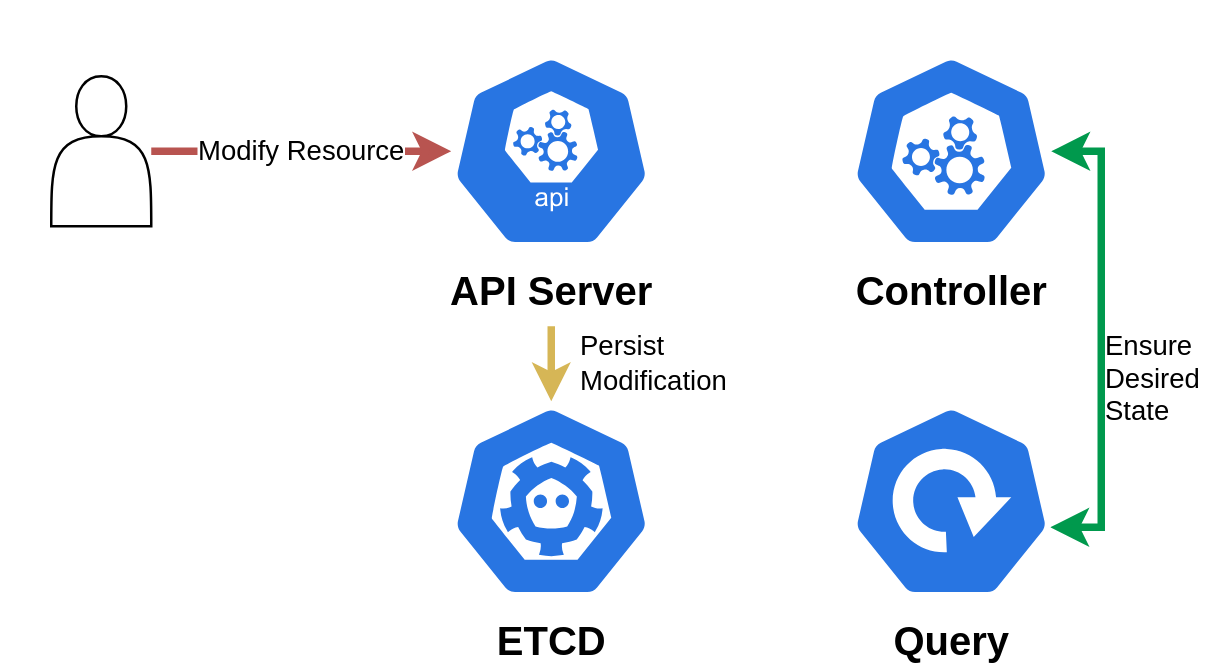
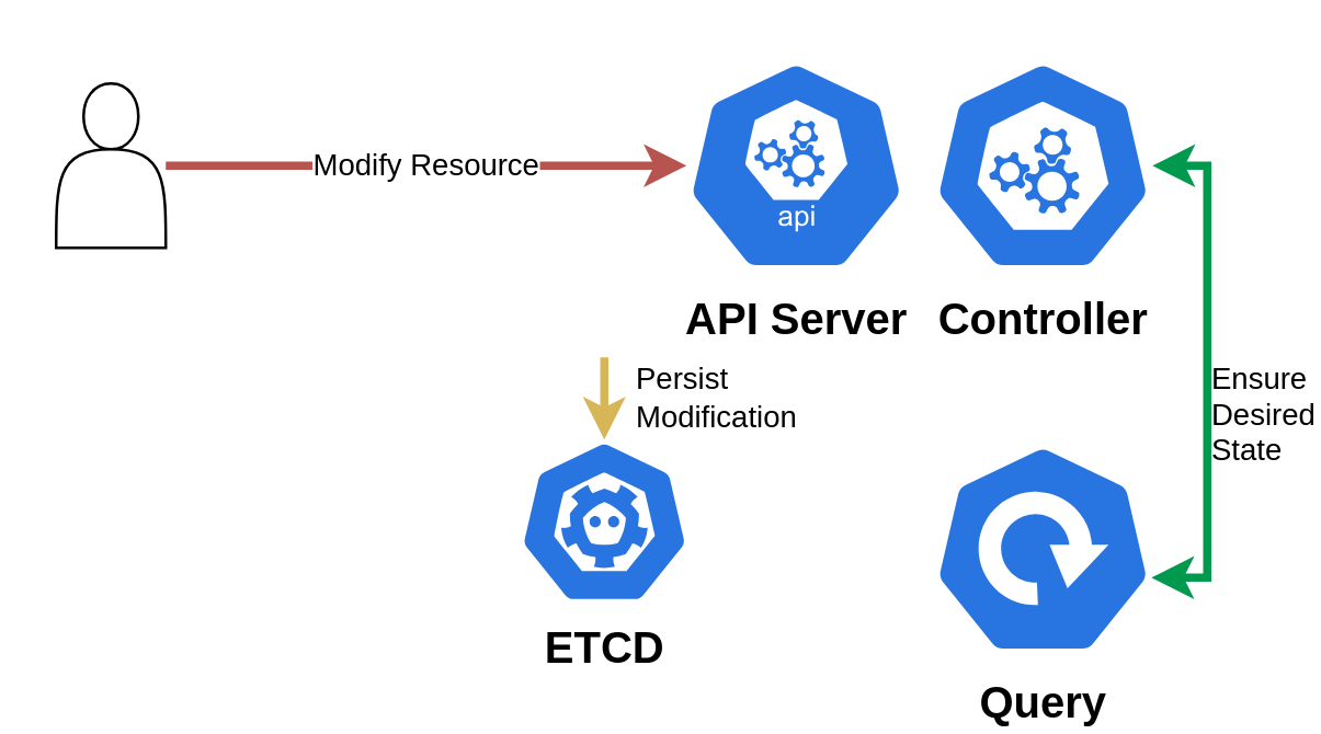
  <mxCell id="0" />
  <mxCell id="1" parent="0" />
  <mxCell id="2" value="Ensure&lt;br&gt;Desired&lt;br&gt;State" style="edgeStyle=orthogonalEdgeStyle;rounded=0;orthogonalLoop=1;jettySize=auto;html=1;entryX=1;entryY=0.5;entryDx=0;entryDy=0;entryPerimeter=0;exitX=0.995;exitY=0.63;exitDx=0;exitDy=0;exitPerimeter=0;strokeWidth=3;strokeColor=#00994D;startArrow=classic;startFill=1;labelPosition=right;verticalLabelPosition=bottom;align=left;verticalAlign=top;spacingBottom=0;spacingTop=-11;" edge="1" parent="1" source="9" target="6"><mxGeometry relative="1" as="geometry"><mxPoint x="419.6" y="210.4" as="sourcePoint" /></mxGeometry></mxCell>
- <mxCell id="3" value="API Server" style="sketch=0;html=1;dashed=0;whitespace=wrap;fillColor=#2875E2;strokeColor=#ffffff;points=[[0.005,0.63,0],[0.1,0.2,0],[0.9,0.2,0],[0.5,0,0],[0.995,0.63,0],[0.72,0.99,0],[0.5,1,0],[0.28,0.99,0]];verticalLabelPosition=bottom;align=center;verticalAlign=top;shape=mxgraph.kubernetes.icon;prIcon=api;fontStyle=1;fontSize=16;" vertex="1" parent="1"><mxGeometry x="180" y="20" width="80" height="80" as="geometry" /></mxCell>
+ <mxCell id="3" value="API Server" style="sketch=0;html=1;dashed=0;whitespace=wrap;fillColor=#2875E2;strokeColor=#ffffff;points=[[0.005,0.63,0],[0.1,0.2,0],[0.9,0.2,0],[0.5,0,0],[0.995,0.63,0],[0.72,0.99,0],[0.5,1,0],[0.28,0.99,0]];verticalLabelPosition=bottom;align=center;verticalAlign=top;shape=mxgraph.kubernetes.icon;prIcon=api;fontStyle=1;fontSize=16;" vertex="1" parent="1"><mxGeometry x="250" y="20" width="80" height="80" as="geometry" /></mxCell>
  <mxCell id="4" value="Persist&lt;br&gt;Modification" style="edgeStyle=orthogonalEdgeStyle;rounded=0;orthogonalLoop=1;jettySize=auto;html=1;startArrow=classic;startFill=1;endArrow=none;endFill=0;labelPosition=right;verticalLabelPosition=middle;align=left;verticalAlign=middle;fillColor=#fff2cc;strokeColor=#d6b656;strokeWidth=3;labelBackgroundColor=none;spacingLeft=10;" edge="1" parent="1" source="5"><mxGeometry relative="1" as="geometry"><mxPoint x="220" y="130" as="targetPoint" /></mxGeometry></mxCell>
- <mxCell id="5" value="ETCD" style="sketch=0;html=1;dashed=0;whitespace=wrap;fillColor=#2875E2;strokeColor=#ffffff;points=[[0.005,0.63,0],[0.1,0.2,0],[0.9,0.2,0],[0.5,0,0],[0.995,0.63,0],[0.72,0.99,0],[0.5,1,0],[0.28,0.99,0]];verticalLabelPosition=bottom;align=center;verticalAlign=top;shape=mxgraph.kubernetes.icon;prIcon=etcd;aspect=fixed;fontSize=16;fontStyle=1" vertex="1" parent="1"><mxGeometry x="180" y="160" width="80" height="80" as="geometry" /></mxCell>
+ <mxCell id="5" value="ETCD" style="sketch=0;html=1;dashed=0;whitespace=wrap;fillColor=#2875E2;strokeColor=#ffffff;points=[[0.005,0.63,0],[0.1,0.2,0],[0.9,0.2,0],[0.5,0,0],[0.995,0.63,0],[0.72,0.99,0],[0.5,1,0],[0.28,0.99,0]];verticalLabelPosition=bottom;align=center;verticalAlign=top;shape=mxgraph.kubernetes.icon;prIcon=etcd;aspect=fixed;fontSize=16;fontStyle=1" vertex="1" parent="1"><mxGeometry x="180" y="160" width="80" height="60" as="geometry" /></mxCell>
  <mxCell id="6" value="Controller" style="sketch=0;html=1;dashed=0;whitespace=wrap;fillColor=#2875E2;strokeColor=#ffffff;points=[[0.005,0.63,0],[0.1,0.2,0],[0.9,0.2,0],[0.5,0,0],[0.995,0.63,0],[0.72,0.99,0],[0.5,1,0],[0.28,0.99,0]];verticalLabelPosition=bottom;align=center;verticalAlign=top;shape=mxgraph.kubernetes.icon;prIcon=master;fontStyle=1;fontSize=16;" vertex="1" parent="1"><mxGeometry x="340" y="20" width="80" height="80" as="geometry" /></mxCell>
  <mxCell id="7" value="Modify Resource" style="edgeStyle=orthogonalEdgeStyle;rounded=0;orthogonalLoop=1;jettySize=auto;html=1;fillColor=#f8cecc;strokeColor=#b85450;strokeWidth=3;" edge="1" parent="1" source="8" target="3"><mxGeometry relative="1" as="geometry" /></mxCell>
  <mxCell id="8" value="" style="shape=actor;whiteSpace=wrap;html=1;" vertex="1" parent="1"><mxGeometry x="20" y="30" width="40" height="60" as="geometry" /></mxCell>
  <mxCell id="9" value="Query" style="sketch=0;html=1;dashed=0;whitespace=wrap;fillColor=#2875E2;strokeColor=#ffffff;points=[[0.005,0.63,0],[0.1,0.2,0],[0.9,0.2,0],[0.5,0,0],[0.995,0.63,0],[0.72,0.99,0],[0.5,1,0],[0.28,0.99,0]];verticalLabelPosition=bottom;align=center;verticalAlign=top;shape=mxgraph.kubernetes.icon;prIcon=deploy;fontSize=16;fontStyle=1" vertex="1" parent="1"><mxGeometry x="340" y="160" width="80" height="80" as="geometry" /></mxCell>
